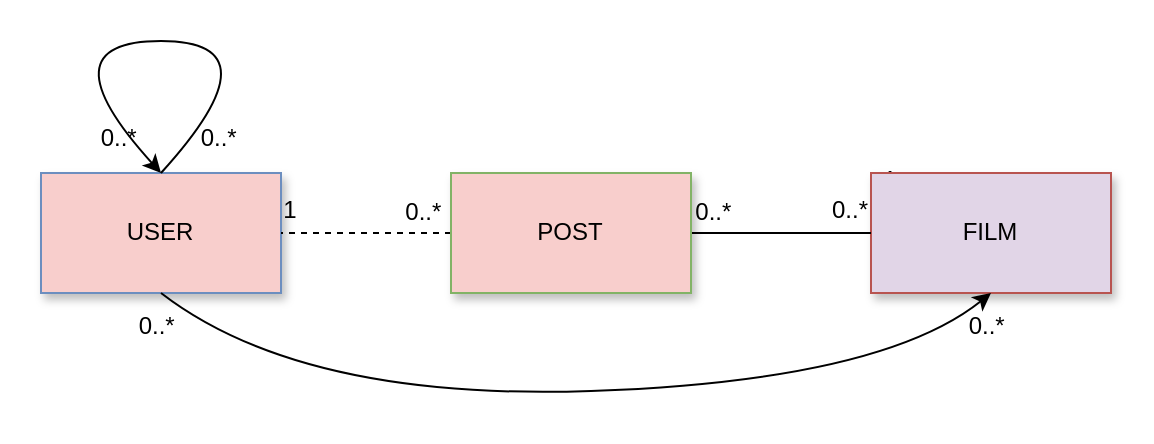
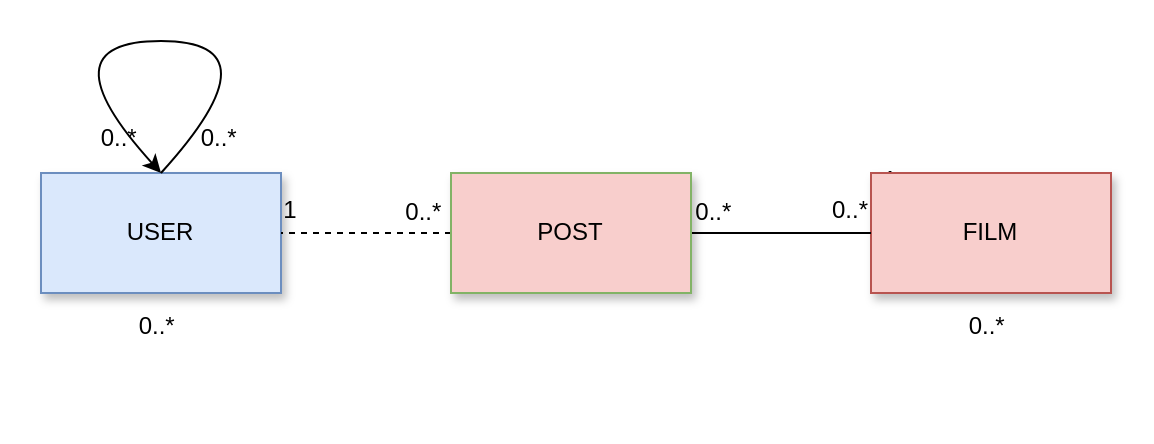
  <mxCell id="0" />
  <mxCell id="1" parent="0" />
  <mxCell id="2" value="1" style="text;html=1;strokeColor=none;fillColor=none;align=center;verticalAlign=middle;whiteSpace=wrap;rounded=0;shadow=1;" parent="1" vertex="1"><mxGeometry x="425" y="80" width="40" height="20" as="geometry" /></mxCell>
- <mxCell id="3" value="FILM" style="rounded=0;whiteSpace=wrap;html=1;fillColor=#e1d5e7;strokeColor=#b85450;shadow=1;comic=0;" parent="1" vertex="1"><mxGeometry x="435" y="86" width="120" height="60" as="geometry" /></mxCell>
- <mxCell id="4" value="USER" style="rounded=0;whiteSpace=wrap;html=1;fillColor=#f8cecc;strokeColor=#6c8ebf;shadow=1;" parent="1" vertex="1"><mxGeometry x="20" y="86" width="120" height="60" as="geometry" /></mxCell>
+ <mxCell id="3" value="FILM" style="rounded=0;whiteSpace=wrap;html=1;fillColor=#f8cecc;strokeColor=#b85450;shadow=1;comic=0;" parent="1" vertex="1"><mxGeometry x="435" y="86" width="120" height="60" as="geometry" /></mxCell>
+ <mxCell id="4" value="USER" style="rounded=0;whiteSpace=wrap;html=1;fillColor=#dae8fc;strokeColor=#6c8ebf;shadow=1;" parent="1" vertex="1"><mxGeometry x="20" y="86" width="120" height="60" as="geometry" /></mxCell>
  <mxCell id="5" value="" style="endArrow=none;html=1;rounded=0;shadow=0;entryX=1;entryY=0.5;entryDx=0;entryDy=0;" parent="1" target="11" edge="1"><mxGeometry width="50" height="50" relative="1" as="geometry"><mxPoint x="435" y="116" as="sourcePoint" /><mxPoint x="370" y="116" as="targetPoint" /><Array as="points" /></mxGeometry></mxCell>
  <mxCell id="6" value="" style="endArrow=none;html=1;rounded=0;shadow=0;exitX=0;exitY=0.5;exitDx=0;exitDy=0;entryX=1;entryY=0.5;entryDx=0;entryDy=0;dashed=1;" parent="1" source="11" target="4" edge="1"><mxGeometry width="50" height="50" relative="1" as="geometry"><mxPoint x="150" y="150" as="sourcePoint" /><mxPoint x="120" y="119" as="targetPoint" /><Array as="points" /></mxGeometry></mxCell>
  <mxCell id="7" value="0..*" style="text;html=1;strokeColor=none;fillColor=none;align=center;verticalAlign=middle;whiteSpace=wrap;rounded=0;spacingTop=-10;shadow=1;" parent="1" vertex="1"><mxGeometry x="405" y="100" width="40" height="20" as="geometry" /></mxCell>
  <mxCell id="8" value="1" style="text;html=1;strokeColor=none;fillColor=none;align=center;verticalAlign=middle;whiteSpace=wrap;rounded=0;spacingTop=-10;shadow=1;" parent="1" vertex="1"><mxGeometry x="125" y="100" width="40" height="20" as="geometry" /></mxCell>
  <mxCell id="9" value="0..*&amp;nbsp; &amp;nbsp; &amp;nbsp;" style="text;html=1;strokeColor=none;fillColor=none;align=center;verticalAlign=middle;whiteSpace=wrap;rounded=0;shadow=1;" parent="1" vertex="1"><mxGeometry x="345" y="96" width="40" height="20" as="geometry" /></mxCell>
  <mxCell id="10" value="0..*&amp;nbsp; &amp;nbsp; &amp;nbsp;" style="text;html=1;strokeColor=none;fillColor=none;align=center;verticalAlign=middle;whiteSpace=wrap;rounded=0;shadow=1;" parent="1" vertex="1"><mxGeometry x="200" y="96" width="40" height="20" as="geometry" /></mxCell>
  <mxCell id="11" value="POST" style="rounded=0;whiteSpace=wrap;html=1;fillColor=#f8cecc;strokeColor=#82b366;shadow=1;" parent="1" vertex="1"><mxGeometry x="225" y="86" width="120" height="60" as="geometry" /></mxCell>
  <mxCell id="12" value="" style="curved=1;endArrow=classic;html=1;shadow=0;exitX=0.5;exitY=0;exitDx=0;exitDy=0;" parent="1" source="4" edge="1"><mxGeometry width="50" height="50" relative="1" as="geometry"><mxPoint x="20" y="220" as="sourcePoint" /><mxPoint x="80" y="86" as="targetPoint" /><Array as="points"><mxPoint x="140" y="20" /><mxPoint x="20" y="20" /></Array></mxGeometry></mxCell>
  <mxCell id="13" value="0..*&amp;nbsp; &amp;nbsp; &amp;nbsp;" style="text;html=1;strokeColor=none;fillColor=none;align=center;verticalAlign=middle;whiteSpace=wrap;rounded=0;shadow=1;" parent="1" vertex="1"><mxGeometry x="110" y="66" height="20" as="geometry" /></mxCell>
  <mxCell id="14" value="0..*&amp;nbsp; &amp;nbsp; &amp;nbsp;" style="text;html=1;strokeColor=none;fillColor=none;align=center;verticalAlign=middle;whiteSpace=wrap;rounded=0;shadow=1;" parent="1" vertex="1"><mxGeometry x="60" y="66" height="20" as="geometry" /></mxCell>
- <mxCell id="15" value="" style="curved=1;endArrow=classic;html=1;exitX=0.5;exitY=1;exitDx=0;exitDy=0;entryX=0.5;entryY=1;entryDx=0;entryDy=0;" parent="1" source="4" target="3" edge="1"><mxGeometry width="50" height="50" relative="1" as="geometry"><mxPoint x="50" y="220" as="sourcePoint" /><mxPoint x="100" y="170" as="targetPoint" /><Array as="points"><mxPoint x="150" y="200" /><mxPoint x="440" y="190" /></Array></mxGeometry></mxCell>
  <mxCell id="16" value="0..*&amp;nbsp; &amp;nbsp; &amp;nbsp;" style="text;html=1;strokeColor=none;fillColor=none;align=center;verticalAlign=middle;whiteSpace=wrap;rounded=0;shadow=1;" parent="1" vertex="1"><mxGeometry x="75" y="160" width="10" height="20" as="geometry" /></mxCell>
  <mxCell id="17" value="0..*&amp;nbsp; &amp;nbsp; &amp;nbsp;" style="text;html=1;strokeColor=none;fillColor=none;align=center;verticalAlign=middle;whiteSpace=wrap;rounded=0;shadow=1;" parent="1" vertex="1"><mxGeometry x="490" y="160" width="10" height="20" as="geometry" /></mxCell>
